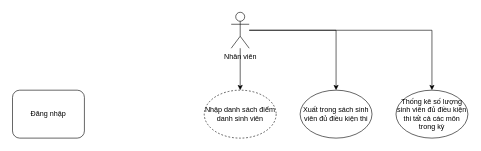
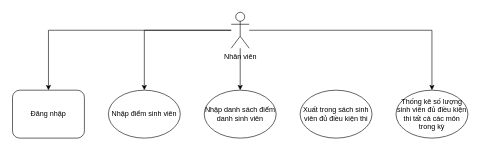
  <mxCell id="0" />
  <mxCell id="1" parent="0" />
+ <mxCell id="2" style="edgeStyle=orthogonalEdgeStyle;rounded=0;orthogonalLoop=1;jettySize=auto;html=1;" edge="1" parent="1" source="7" target="9"><mxGeometry relative="1" as="geometry" /></mxCell>
+ <mxCell id="3" style="edgeStyle=orthogonalEdgeStyle;rounded=0;orthogonalLoop=1;jettySize=auto;html=1;entryX=0.5;entryY=0;entryDx=0;entryDy=0;" edge="1" parent="1" source="7" target="8"><mxGeometry relative="1" as="geometry" /></mxCell>
  <mxCell id="4" style="edgeStyle=orthogonalEdgeStyle;rounded=0;orthogonalLoop=1;jettySize=auto;html=1;entryX=0.5;entryY=0;entryDx=0;entryDy=0;" edge="1" parent="1" source="7" target="10"><mxGeometry relative="1" as="geometry" /></mxCell>
- <mxCell id="5" style="edgeStyle=orthogonalEdgeStyle;rounded=0;orthogonalLoop=1;jettySize=auto;html=1;entryX=0.5;entryY=0;entryDx=0;entryDy=0;" edge="1" parent="1" source="7" target="11"><mxGeometry relative="1" as="geometry" /></mxCell>
  <mxCell id="6" style="edgeStyle=orthogonalEdgeStyle;rounded=0;orthogonalLoop=1;jettySize=auto;html=1;entryX=0.5;entryY=0;entryDx=0;entryDy=0;" edge="1" parent="1" source="7" target="12"><mxGeometry relative="1" as="geometry" /></mxCell>
  <mxCell id="7" value="Nhân viên" style="shape=umlActor;verticalLabelPosition=bottom;verticalAlign=top;html=1;outlineConnect=0;" vertex="1" parent="1"><mxGeometry x="385" y="20" width="30" height="60" as="geometry" /></mxCell>
+ <mxCell id="8" value="Nhập điểm sinh viên" style="ellipse;whiteSpace=wrap;html=1;" vertex="1" parent="1"><mxGeometry x="180" y="150" width="120" height="80" as="geometry" /></mxCell>
  <mxCell id="9" value="Đăng nhập" style="whiteSpace=wrap;html=1;rounded=1;" vertex="1" parent="1"><mxGeometry x="20" y="150" width="120" height="80" as="geometry" /></mxCell>
- <mxCell id="10" value="Nhập danh sách điểm danh sinh viên" style="ellipse;whiteSpace=wrap;html=1;dashed=1;" vertex="1" parent="1"><mxGeometry x="340" y="150" width="120" height="80" as="geometry" /></mxCell>
+ <mxCell id="10" value="Nhập danh sách điểm danh sinh viên" style="ellipse;whiteSpace=wrap;html=1;" vertex="1" parent="1"><mxGeometry x="340" y="150" width="120" height="80" as="geometry" /></mxCell>
  <mxCell id="11" value="Xuất trong sách sinh viên đủ điều kiện thi" style="ellipse;whiteSpace=wrap;html=1;" vertex="1" parent="1"><mxGeometry x="500" y="150" width="120" height="80" as="geometry" /></mxCell>
  <mxCell id="12" value="Thống kê số lượng sinh viên đủ điều kiện thi tất cả các môn trong kỳ" style="ellipse;whiteSpace=wrap;html=1;" vertex="1" parent="1"><mxGeometry x="660" y="150" width="120" height="80" as="geometry" /></mxCell>
